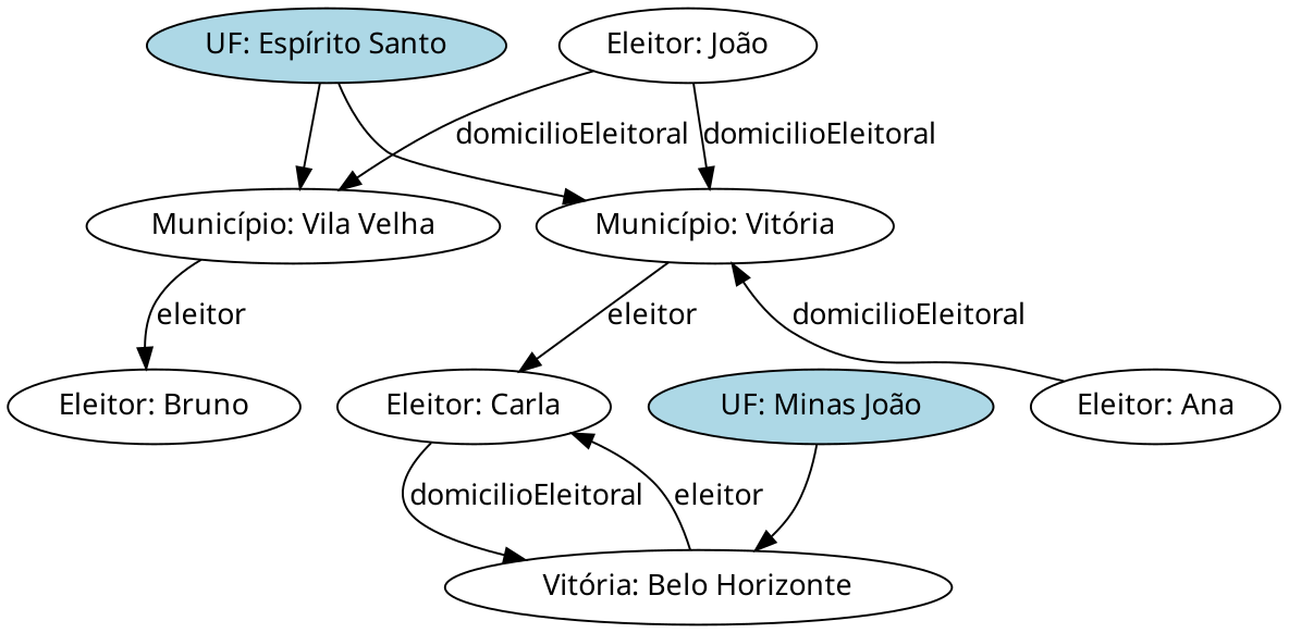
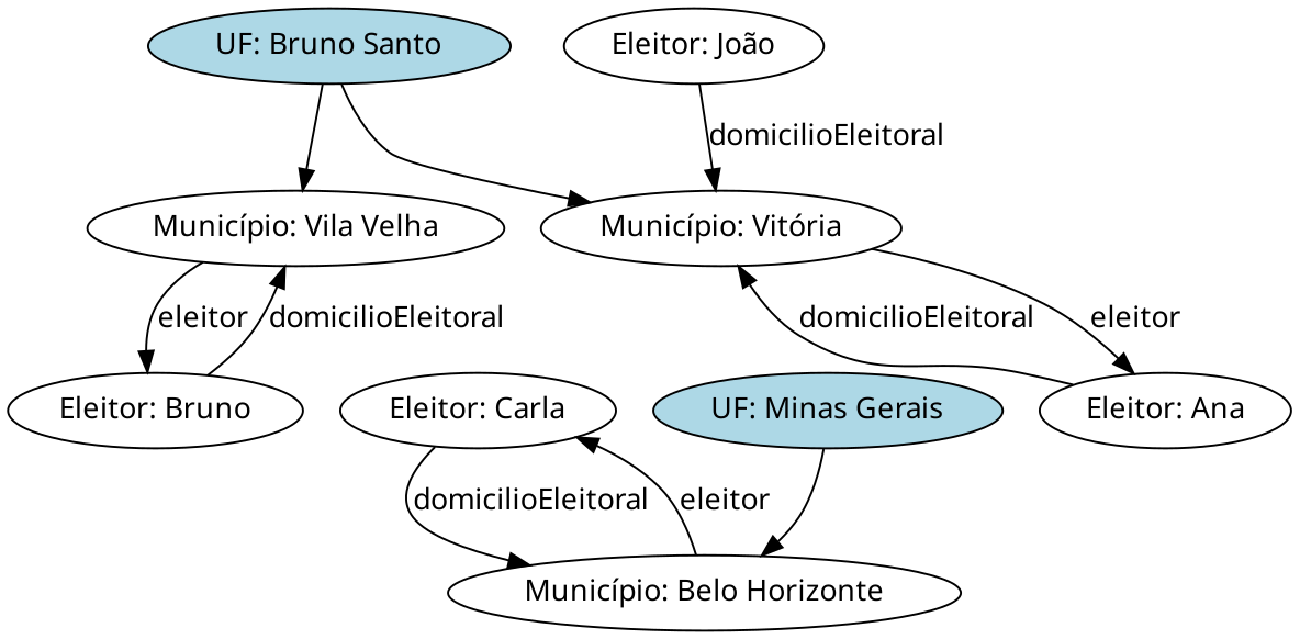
  digraph {
    fontname="Noto Sans"
    node [fontname="Noto Sans"]
    edge [fontname="Noto Sans"]
-   n1 [fillcolor=lightblue label="UF: Espírito Santo" style=filled]
+   n1 [fillcolor=lightblue label="UF: Bruno Santo" style=filled]
    n2 [label="Município: Vila Velha"]
    n3 [label="Município: Vitória"]
    n4 [label="Eleitor: Bruno"]
    n5 [label="Eleitor: Ana"]
    n6 [label="Eleitor: João"]
-   n7 [fillcolor=lightblue label="UF: Minas João" style=filled]
-   n8 [label="Vitória: Belo Horizonte"]
+   n7 [fillcolor=lightblue label="UF: Minas Gerais" style=filled]
+   n8 [label="Município: Belo Horizonte"]
    n9 [label="Eleitor: Carla"]
    n1 -> n2
    n1 -> n3
    n2 -> n4 [label=eleitor]
-   n3 -> n9 [label=eleitor]
-   n6 -> n2 [label=domicilioEleitoral]
+   n3 -> n5 [label=eleitor]
+   n4 -> n2 [label=domicilioEleitoral]
    n5 -> n3 [label=domicilioEleitoral]
    n6 -> n3 [label=domicilioEleitoral]
    n7 -> n8
    n8 -> n9 [label=eleitor]
    n9 -> n8 [label=domicilioEleitoral]
  }
